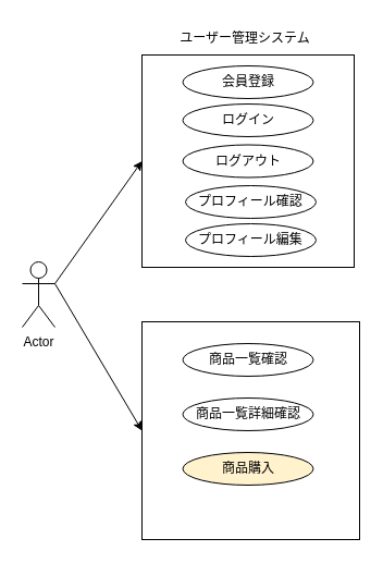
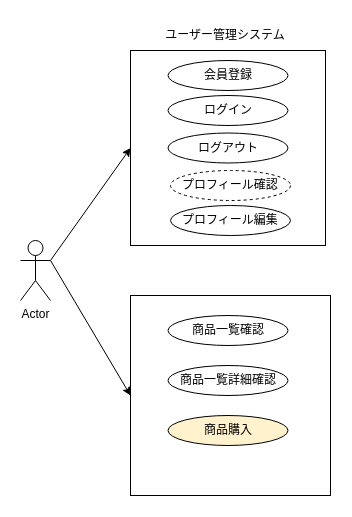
  <mxCell id="0" />
  <mxCell id="1" parent="0" />
  <mxCell id="2" value="" style="whiteSpace=wrap;html=1;aspect=fixed;" vertex="1" parent="1"><mxGeometry x="130" y="295" width="200" height="200" as="geometry" /></mxCell>
  <mxCell id="3" style="edgeStyle=none;html=1;exitX=1;exitY=0.333;exitDx=0;exitDy=0;exitPerimeter=0;entryX=0;entryY=0.5;entryDx=0;entryDy=0;" edge="1" parent="1" source="5" target="6"><mxGeometry relative="1" as="geometry" /></mxCell>
  <mxCell id="4" style="edgeStyle=none;html=1;exitX=1;exitY=0.333;exitDx=0;exitDy=0;exitPerimeter=0;entryX=0;entryY=0.5;entryDx=0;entryDy=0;" edge="1" parent="1" source="5" target="2"><mxGeometry relative="1" as="geometry" /></mxCell>
  <mxCell id="5" value="Actor" style="shape=umlActor;verticalLabelPosition=bottom;verticalAlign=top;html=1;outlineConnect=0;" vertex="1" parent="1"><mxGeometry x="20" y="240" width="30" height="60" as="geometry" /></mxCell>
  <mxCell id="6" value="" style="whiteSpace=wrap;html=1;aspect=fixed;" vertex="1" parent="1"><mxGeometry x="130" y="50" width="195" height="195" as="geometry" /></mxCell>
  <mxCell id="7" value="会員登録" style="ellipse;whiteSpace=wrap;html=1;" vertex="1" parent="1"><mxGeometry x="167.5" y="60" width="120" height="30" as="geometry" /></mxCell>
  <mxCell id="8" value="ログイン" style="ellipse;whiteSpace=wrap;html=1;" vertex="1" parent="1"><mxGeometry x="167.5" y="95" width="120" height="30" as="geometry" /></mxCell>
  <mxCell id="9" value="ログアウト&lt;span style=&quot;font-family: monospace; font-size: 0px; text-align: start; text-wrap-mode: nowrap;&quot;&gt;%3CmxGraphModel%3E%3Croot%3E%3CmxCell%20id%3D%220%22%2F%3E%3CmxCell%20id%3D%221%22%20parent%3D%220%22%2F%3E%3CmxCell%20id%3D%222%22%20value%3D%22%E3%83%AD%E3%82%B0%E3%82%A4%E3%83%B3%22%20style%3D%22ellipse%3BwhiteSpace%3Dwrap%3Bhtml%3D1%3B%22%20vertex%3D%221%22%20parent%3D%221%22%3E%3CmxGeometry%20x%3D%22300%22%20y%3D%2280%22%20width%3D%22120%22%20height%3D%2230%22%20as%3D%22geometry%22%2F%3E%3C%2FmxCell%3E%3C%2Froot%3E%3C%2FmxGraphModel%3E&lt;/span&gt;" style="ellipse;whiteSpace=wrap;html=1;" vertex="1" parent="1"><mxGeometry x="167.5" y="132.5" width="120" height="30" as="geometry" /></mxCell>
  <mxCell id="10" value="商品一覧確認" style="ellipse;whiteSpace=wrap;html=1;" vertex="1" parent="1"><mxGeometry x="167.5" y="315" width="120" height="30" as="geometry" /></mxCell>
  <mxCell id="11" value="商品一覧詳細確認" style="ellipse;whiteSpace=wrap;html=1;" vertex="1" parent="1"><mxGeometry x="167.5" y="365" width="120" height="30" as="geometry" /></mxCell>
  <mxCell id="12" value="商品購入" style="ellipse;whiteSpace=wrap;html=1;fillColor=#fff2cc;" vertex="1" parent="1"><mxGeometry x="167.5" y="415" width="120" height="30" as="geometry" /></mxCell>
- <mxCell id="13" value="プロフィール確認" style="ellipse;whiteSpace=wrap;html=1;" vertex="1" parent="1"><mxGeometry x="170" y="170" width="120" height="30" as="geometry" /></mxCell>
+ <mxCell id="13" value="プロフィール確認" style="ellipse;whiteSpace=wrap;html=1;dashed=1;" vertex="1" parent="1"><mxGeometry x="170" y="170" width="120" height="30" as="geometry" /></mxCell>
  <mxCell id="14" value="プロフィール編集" style="ellipse;whiteSpace=wrap;html=1;" vertex="1" parent="1"><mxGeometry x="170" y="205" width="120" height="30" as="geometry" /></mxCell>
  <mxCell id="15" value="ユーザー管理システム" style="text;html=1;align=center;verticalAlign=middle;whiteSpace=wrap;rounded=0;" vertex="1" parent="1"><mxGeometry x="160" y="20" width="130" height="30" as="geometry" /></mxCell>
